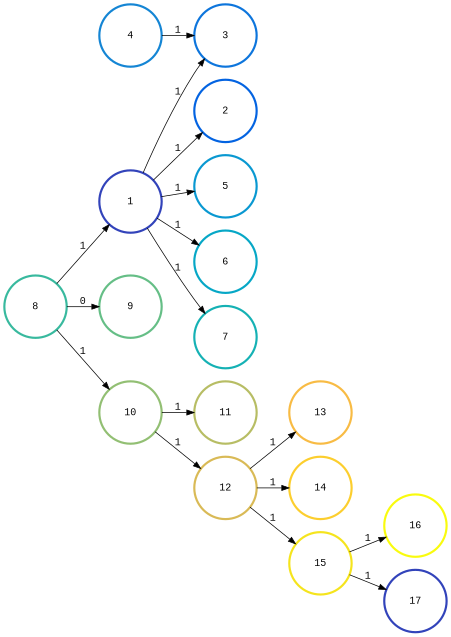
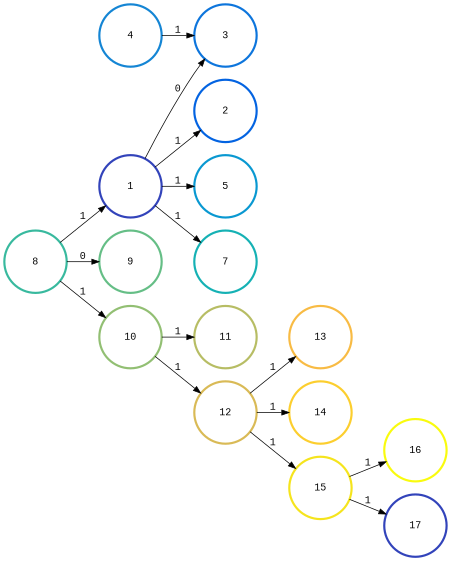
  digraph {
    fontname="Liberation Mono"
    rankdir=LR
    node [color="#3243BA" fontname="Liberation Mono" penwidth=3]
    edge [color=black fontname="Liberation Mono" penwidth=1]
    n1 [height=1.2 label=1 width=1.2]
    n2 [color="#0363E1" height=1.2 label=2 width=1.2]
    n3 [color="#0D75DC" height=1.2 label=3 width=1.2]
    n4 [color="#0998D1" height=1.2 label=5 width=1.2]
-   n5 [color="#06A7C6" height=1.2 label=6 width=1.2]
    n6 [color="#15B1B4" height=1.2 label=7 width=1.2]
    n7 [color="#1485D4" height=1.2 label=4 width=1.2]
    n8 [color="#38B99E" height=1.2 label=8 width=1.2]
    n9 [color="#65BE86" height=1.2 label=9 width=1.2]
    n10 [color="#92BF73" height=1.2 label=10 width=1.2]
    n11 [color="#B7BD64" height=1.2 label=11 width=1.2]
    n12 [color="#D9BA56" height=1.2 label=12 width=1.2]
    n13 [color="#F8BB44" height=1.2 label=13 width=1.2]
    n14 [color="#FCCE2E" height=1.2 label=14 width=1.2]
    n15 [color="#F5E41D" height=1.2 label=15 width=1.2]
    n16 [color="#F9FB0E" height=1.2 label=16 width=1.2]
    n17 [height=1.2 label=17 width=1.2]
    n1 -> n2 [label=1]
-   n1 -> n3 [label=1]
+   n1 -> n3 [label=0]
    n1 -> n4 [label=1]
-   n1 -> n5 [label=1]
    n1 -> n6 [label=1]
    n7 -> n3 [label=1]
    n8 -> n1 [label=1]
    n8 -> n9 [label=0]
    n8 -> n10 [label=1]
    n10 -> n11 [label=1]
    n10 -> n12 [label=1]
    n12 -> n13 [label=1]
    n12 -> n14 [label=1]
    n12 -> n15 [label=1]
    n15 -> n16 [label=1]
    n15 -> n17 [label=1]
  }
